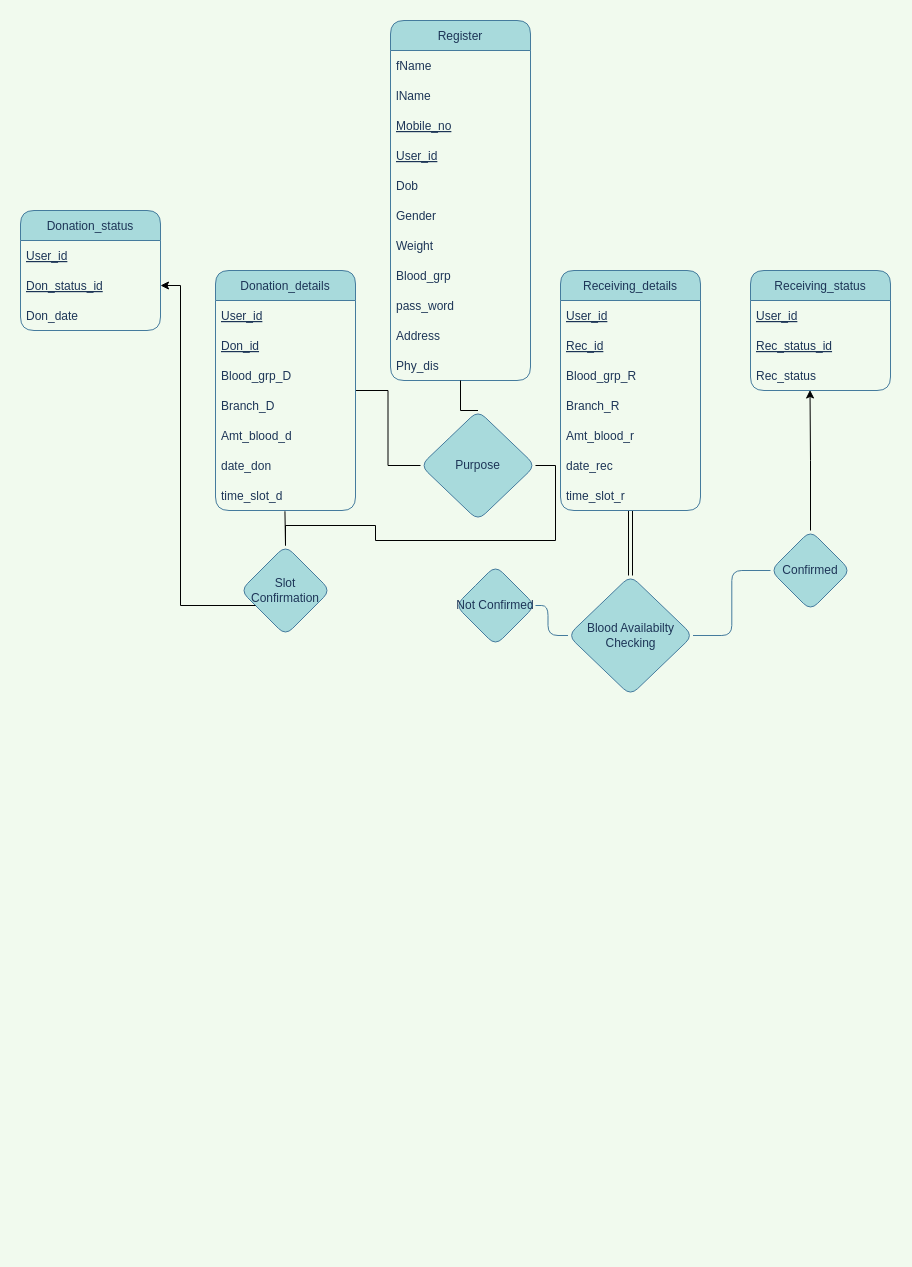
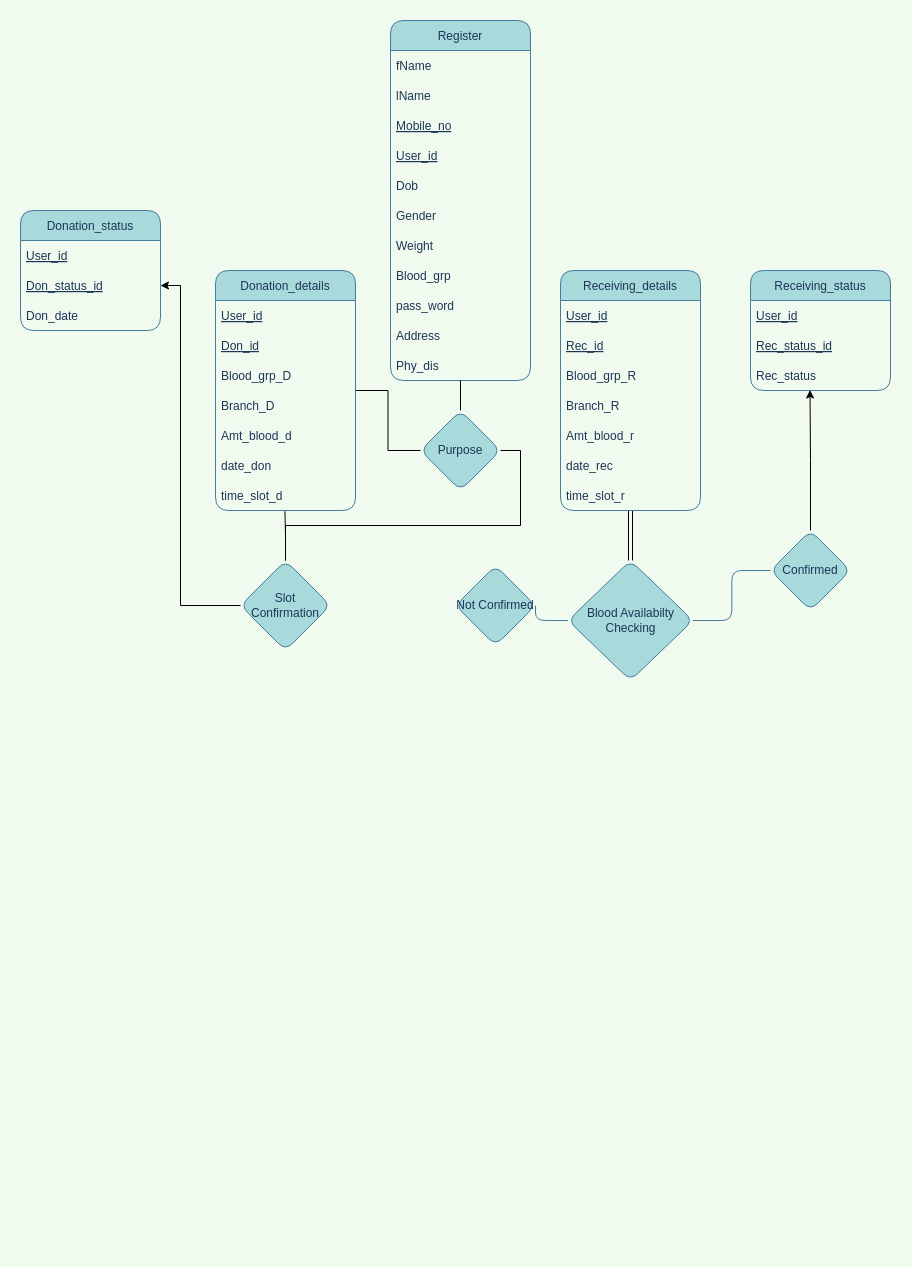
  <mxCell id="0" />
  <mxCell id="1" parent="0" />
  <mxCell id="2" value="Register" style="swimlane;fontStyle=0;childLayout=stackLayout;horizontal=1;startSize=30;horizontalStack=0;resizeParent=1;resizeParentMax=0;resizeLast=0;collapsible=1;marginBottom=0;rounded=1;sketch=0;fillColor=#A8DADC;strokeColor=#457B9D;fontColor=#1D3557;" parent="1" vertex="1"><mxGeometry x="390" y="20" width="140" height="360" as="geometry" /></mxCell>
  <mxCell id="3" value="fName" style="text;strokeColor=none;fillColor=none;align=left;verticalAlign=middle;spacingLeft=4;spacingRight=4;overflow=hidden;points=[[0,0.5],[1,0.5]];portConstraint=eastwest;rotatable=0;rounded=1;sketch=0;fontColor=#1D3557;" parent="2" vertex="1"><mxGeometry y="30" width="140" height="30" as="geometry" /></mxCell>
  <mxCell id="4" value="lName" style="text;strokeColor=none;fillColor=none;align=left;verticalAlign=middle;spacingLeft=4;spacingRight=4;overflow=hidden;points=[[0,0.5],[1,0.5]];portConstraint=eastwest;rotatable=0;rounded=1;sketch=0;fontColor=#1D3557;" parent="2" vertex="1"><mxGeometry y="60" width="140" height="30" as="geometry" /></mxCell>
  <mxCell id="5" value="Mobile_no" style="text;strokeColor=none;fillColor=none;align=left;verticalAlign=middle;spacingLeft=4;spacingRight=4;overflow=hidden;points=[[0,0.5],[1,0.5]];portConstraint=eastwest;rotatable=0;rounded=1;sketch=0;fontStyle=4;fontColor=#1D3557;" parent="2" vertex="1"><mxGeometry y="90" width="140" height="30" as="geometry" /></mxCell>
  <mxCell id="6" value="User_id" style="text;strokeColor=none;fillColor=none;align=left;verticalAlign=middle;spacingLeft=4;spacingRight=4;overflow=hidden;points=[[0,0.5],[1,0.5]];portConstraint=eastwest;rotatable=0;rounded=1;sketch=0;fontStyle=4;fontColor=#1D3557;" parent="2" vertex="1"><mxGeometry y="120" width="140" height="30" as="geometry" /></mxCell>
  <mxCell id="7" value="Dob" style="text;strokeColor=none;fillColor=none;align=left;verticalAlign=middle;spacingLeft=4;spacingRight=4;overflow=hidden;points=[[0,0.5],[1,0.5]];portConstraint=eastwest;rotatable=0;rounded=1;sketch=0;fontColor=#1D3557;" parent="2" vertex="1"><mxGeometry y="150" width="140" height="30" as="geometry" /></mxCell>
  <mxCell id="8" value="Gender" style="text;strokeColor=none;fillColor=none;align=left;verticalAlign=middle;spacingLeft=4;spacingRight=4;overflow=hidden;points=[[0,0.5],[1,0.5]];portConstraint=eastwest;rotatable=0;rounded=1;sketch=0;fontColor=#1D3557;" parent="2" vertex="1"><mxGeometry y="180" width="140" height="30" as="geometry" /></mxCell>
  <mxCell id="9" value="Weight" style="text;strokeColor=none;fillColor=none;align=left;verticalAlign=middle;spacingLeft=4;spacingRight=4;overflow=hidden;points=[[0,0.5],[1,0.5]];portConstraint=eastwest;rotatable=0;rounded=1;sketch=0;fontColor=#1D3557;" parent="2" vertex="1"><mxGeometry y="210" width="140" height="30" as="geometry" /></mxCell>
  <mxCell id="10" value="Blood_grp" style="text;strokeColor=none;fillColor=none;align=left;verticalAlign=middle;spacingLeft=4;spacingRight=4;overflow=hidden;points=[[0,0.5],[1,0.5]];portConstraint=eastwest;rotatable=0;rounded=1;sketch=0;fontColor=#1D3557;" parent="2" vertex="1"><mxGeometry y="240" width="140" height="30" as="geometry" /></mxCell>
  <mxCell id="11" value="pass_word" style="text;strokeColor=none;fillColor=none;align=left;verticalAlign=middle;spacingLeft=4;spacingRight=4;overflow=hidden;points=[[0,0.5],[1,0.5]];portConstraint=eastwest;rotatable=0;rounded=1;sketch=0;fontColor=#1D3557;" parent="2" vertex="1"><mxGeometry y="270" width="140" height="30" as="geometry" /></mxCell>
  <mxCell id="12" value="Address" style="text;strokeColor=none;fillColor=none;align=left;verticalAlign=middle;spacingLeft=4;spacingRight=4;overflow=hidden;points=[[0,0.5],[1,0.5]];portConstraint=eastwest;rotatable=0;rounded=1;sketch=0;fontColor=#1D3557;" parent="2" vertex="1"><mxGeometry y="300" width="140" height="30" as="geometry" /></mxCell>
  <mxCell id="13" value="Phy_dis" style="text;strokeColor=none;fillColor=none;align=left;verticalAlign=middle;spacingLeft=4;spacingRight=4;overflow=hidden;points=[[0,0.5],[1,0.5]];portConstraint=eastwest;rotatable=0;rounded=1;sketch=0;fontColor=#1D3557;" parent="2" vertex="1"><mxGeometry y="330" width="140" height="30" as="geometry" /></mxCell>
  <mxCell id="14" style="edgeStyle=orthogonalEdgeStyle;rounded=0;orthogonalLoop=1;jettySize=auto;html=1;exitX=0.5;exitY=0;exitDx=0;exitDy=0;entryX=0.5;entryY=1;entryDx=0;entryDy=0;entryPerimeter=0;endArrow=none;endFill=0;" parent="1" source="17" target="13" edge="1"><mxGeometry relative="1" as="geometry" /></mxCell>
  <mxCell id="15" style="edgeStyle=orthogonalEdgeStyle;rounded=0;orthogonalLoop=1;jettySize=auto;html=1;exitX=0;exitY=0.5;exitDx=0;exitDy=0;endArrow=none;endFill=0;" parent="1" source="17" target="27" edge="1"><mxGeometry relative="1" as="geometry" /></mxCell>
  <mxCell id="16" style="edgeStyle=orthogonalEdgeStyle;rounded=0;orthogonalLoop=1;jettySize=auto;html=1;exitX=1;exitY=0.5;exitDx=0;exitDy=0;endArrow=none;endFill=0;" parent="1" source="17" target="44" edge="1"><mxGeometry relative="1" as="geometry" /></mxCell>
- <mxCell id="17" value="Purpose" style="rhombus;whiteSpace=wrap;html=1;rounded=1;sketch=0;fillColor=#A8DADC;strokeColor=#457B9D;fontColor=#1D3557;" parent="1" vertex="1"><mxGeometry x="420" y="410" width="115" height="110" as="geometry" /></mxCell>
+ <mxCell id="17" value="Purpose" style="rhombus;whiteSpace=wrap;html=1;rounded=1;sketch=0;fillColor=#A8DADC;strokeColor=#457B9D;fontColor=#1D3557;" parent="1" vertex="1"><mxGeometry x="420" y="410" width="80" height="80" as="geometry" /></mxCell>
  <mxCell id="18" value="" style="edgeStyle=orthogonalEdgeStyle;rounded=1;orthogonalLoop=1;jettySize=auto;html=1;strokeColor=none;labelBackgroundColor=#F1FAEE;fontColor=#1D3557;startArrow=none;" parent="1" source="25" edge="1"><mxGeometry relative="1" as="geometry"><mxPoint x="430" y="1020" as="targetPoint" /></mxGeometry></mxCell>
  <mxCell id="19" style="edgeStyle=orthogonalEdgeStyle;rounded=1;orthogonalLoop=1;jettySize=auto;html=1;exitX=0;exitY=0.5;exitDx=0;exitDy=0;entryX=1;entryY=0.5;entryDx=0;entryDy=0;startArrow=none;startFill=0;endArrow=none;endFill=0;labelBackgroundColor=#F1FAEE;strokeColor=#457B9D;fontColor=#1D3557;" parent="1" source="22" target="25" edge="1"><mxGeometry relative="1" as="geometry" /></mxCell>
  <mxCell id="20" style="edgeStyle=orthogonalEdgeStyle;rounded=1;orthogonalLoop=1;jettySize=auto;html=1;exitX=1;exitY=0.5;exitDx=0;exitDy=0;entryX=0;entryY=0.5;entryDx=0;entryDy=0;startArrow=none;startFill=0;endArrow=none;endFill=0;labelBackgroundColor=#F1FAEE;strokeColor=#457B9D;fontColor=#1D3557;" parent="1" source="22" target="24" edge="1"><mxGeometry relative="1" as="geometry" /></mxCell>
  <mxCell id="21" style="edgeStyle=orthogonalEdgeStyle;rounded=0;orthogonalLoop=1;jettySize=auto;html=1;exitX=0.5;exitY=0;exitDx=0;exitDy=0;entryX=0.5;entryY=1;entryDx=0;entryDy=0;entryPerimeter=0;shape=link;" parent="1" source="22" target="42" edge="1"><mxGeometry relative="1" as="geometry" /></mxCell>
- <mxCell id="22" value="Blood Availabilty Checking" style="rhombus;whiteSpace=wrap;html=1;rounded=1;sketch=0;fillColor=#A8DADC;strokeColor=#457B9D;fontColor=#1D3557;" parent="1" vertex="1"><mxGeometry x="567.5" y="575" width="125" height="120" as="geometry" /></mxCell>
+ <mxCell id="22" value="Blood Availabilty Checking" style="rhombus;whiteSpace=wrap;html=1;rounded=1;sketch=0;fillColor=#A8DADC;strokeColor=#457B9D;fontColor=#1D3557;" parent="1" vertex="1"><mxGeometry x="567.5" y="560" width="125" height="120" as="geometry" /></mxCell>
  <mxCell id="23" style="edgeStyle=orthogonalEdgeStyle;rounded=0;orthogonalLoop=1;jettySize=auto;html=1;exitX=0.5;exitY=0;exitDx=0;exitDy=0;entryX=0.425;entryY=0.983;entryDx=0;entryDy=0;entryPerimeter=0;endArrow=classic;endFill=1;" parent="1" source="24" target="52" edge="1"><mxGeometry relative="1" as="geometry" /></mxCell>
  <mxCell id="24" value="Confirmed" style="rhombus;whiteSpace=wrap;html=1;fillColor=#A8DADC;strokeColor=#457B9D;fontColor=#1D3557;rounded=1;" parent="1" vertex="1"><mxGeometry x="770" y="530" width="80" height="80" as="geometry" /></mxCell>
  <mxCell id="25" value="Not Confirmed" style="rhombus;whiteSpace=wrap;html=1;fillColor=#A8DADC;strokeColor=#457B9D;fontColor=#1D3557;rounded=1;" parent="1" vertex="1"><mxGeometry x="455" y="565" width="80" height="80" as="geometry" /></mxCell>
  <mxCell id="26" value="" style="edgeStyle=orthogonalEdgeStyle;rounded=1;orthogonalLoop=1;jettySize=auto;html=1;strokeColor=none;labelBackgroundColor=#F1FAEE;fontColor=#1D3557;endArrow=none;" parent="1" target="25" edge="1"><mxGeometry relative="1" as="geometry"><mxPoint x="430" y="1020" as="targetPoint" /><mxPoint x="260" y="1245" as="sourcePoint" /></mxGeometry></mxCell>
  <mxCell id="27" value="Donation_details" style="swimlane;fontStyle=0;childLayout=stackLayout;horizontal=1;startSize=30;horizontalStack=0;resizeParent=1;resizeParentMax=0;resizeLast=0;collapsible=1;marginBottom=0;rounded=1;sketch=0;fillColor=#A8DADC;strokeColor=#457B9D;fontColor=#1D3557;" parent="1" vertex="1"><mxGeometry x="215" y="270" width="140" height="240" as="geometry" /></mxCell>
  <mxCell id="28" value="User_id" style="text;strokeColor=none;fillColor=none;align=left;verticalAlign=middle;spacingLeft=4;spacingRight=4;overflow=hidden;points=[[0,0.5],[1,0.5]];portConstraint=eastwest;rotatable=0;rounded=1;sketch=0;fontStyle=4;fontColor=#1D3557;" parent="27" vertex="1"><mxGeometry y="30" width="140" height="30" as="geometry" /></mxCell>
  <mxCell id="29" value="Don_id" style="text;strokeColor=none;fillColor=none;align=left;verticalAlign=middle;spacingLeft=4;spacingRight=4;overflow=hidden;points=[[0,0.5],[1,0.5]];portConstraint=eastwest;rotatable=0;rounded=1;sketch=0;fontStyle=4;fontColor=#1D3557;" parent="27" vertex="1"><mxGeometry y="60" width="140" height="30" as="geometry" /></mxCell>
  <mxCell id="30" value="Blood_grp_D" style="text;strokeColor=none;fillColor=none;align=left;verticalAlign=middle;spacingLeft=4;spacingRight=4;overflow=hidden;points=[[0,0.5],[1,0.5]];portConstraint=eastwest;rotatable=0;rounded=1;sketch=0;fontColor=#1D3557;" parent="27" vertex="1"><mxGeometry y="90" width="140" height="30" as="geometry" /></mxCell>
  <mxCell id="31" value="Branch_D" style="text;strokeColor=none;fillColor=none;align=left;verticalAlign=middle;spacingLeft=4;spacingRight=4;overflow=hidden;points=[[0,0.5],[1,0.5]];portConstraint=eastwest;rotatable=0;rounded=1;sketch=0;fontColor=#1D3557;" parent="27" vertex="1"><mxGeometry y="120" width="140" height="30" as="geometry" /></mxCell>
  <mxCell id="32" value="Amt_blood_d" style="text;strokeColor=none;fillColor=none;align=left;verticalAlign=middle;spacingLeft=4;spacingRight=4;overflow=hidden;points=[[0,0.5],[1,0.5]];portConstraint=eastwest;rotatable=0;rounded=1;sketch=0;fontColor=#1D3557;" parent="27" vertex="1"><mxGeometry y="150" width="140" height="30" as="geometry" /></mxCell>
  <mxCell id="33" value="date_don" style="text;strokeColor=none;fillColor=none;align=left;verticalAlign=middle;spacingLeft=4;spacingRight=4;overflow=hidden;points=[[0,0.5],[1,0.5]];portConstraint=eastwest;rotatable=0;rounded=1;sketch=0;fontColor=#1D3557;" parent="27" vertex="1"><mxGeometry y="180" width="140" height="30" as="geometry" /></mxCell>
  <mxCell id="34" value="time_slot_d" style="text;strokeColor=none;fillColor=none;align=left;verticalAlign=middle;spacingLeft=4;spacingRight=4;overflow=hidden;points=[[0,0.5],[1,0.5]];portConstraint=eastwest;rotatable=0;rounded=1;sketch=0;fontColor=#1D3557;" parent="27" vertex="1"><mxGeometry y="210" width="140" height="30" as="geometry" /></mxCell>
  <mxCell id="35" value="Receiving_details" style="swimlane;fontStyle=0;childLayout=stackLayout;horizontal=1;startSize=30;horizontalStack=0;resizeParent=1;resizeParentMax=0;resizeLast=0;collapsible=1;marginBottom=0;rounded=1;sketch=0;fillColor=#A8DADC;strokeColor=#457B9D;fontColor=#1D3557;" parent="1" vertex="1"><mxGeometry x="560" y="270" width="140" height="240" as="geometry" /></mxCell>
  <mxCell id="36" value="User_id" style="text;strokeColor=none;fillColor=none;align=left;verticalAlign=middle;spacingLeft=4;spacingRight=4;overflow=hidden;points=[[0,0.5],[1,0.5]];portConstraint=eastwest;rotatable=0;rounded=1;sketch=0;fontStyle=4;fontColor=#1D3557;" parent="35" vertex="1"><mxGeometry y="30" width="140" height="30" as="geometry" /></mxCell>
  <mxCell id="37" value="Rec_id" style="text;strokeColor=none;fillColor=none;align=left;verticalAlign=middle;spacingLeft=4;spacingRight=4;overflow=hidden;points=[[0,0.5],[1,0.5]];portConstraint=eastwest;rotatable=0;rounded=1;sketch=0;fontStyle=4;fontColor=#1D3557;" parent="35" vertex="1"><mxGeometry y="60" width="140" height="30" as="geometry" /></mxCell>
  <mxCell id="38" value="Blood_grp_R" style="text;strokeColor=none;fillColor=none;align=left;verticalAlign=middle;spacingLeft=4;spacingRight=4;overflow=hidden;points=[[0,0.5],[1,0.5]];portConstraint=eastwest;rotatable=0;rounded=1;sketch=0;fontColor=#1D3557;" parent="35" vertex="1"><mxGeometry y="90" width="140" height="30" as="geometry" /></mxCell>
  <mxCell id="39" value="Branch_R" style="text;strokeColor=none;fillColor=none;align=left;verticalAlign=middle;spacingLeft=4;spacingRight=4;overflow=hidden;points=[[0,0.5],[1,0.5]];portConstraint=eastwest;rotatable=0;rounded=1;sketch=0;fontColor=#1D3557;" parent="35" vertex="1"><mxGeometry y="120" width="140" height="30" as="geometry" /></mxCell>
  <mxCell id="40" value="Amt_blood_r" style="text;strokeColor=none;fillColor=none;align=left;verticalAlign=middle;spacingLeft=4;spacingRight=4;overflow=hidden;points=[[0,0.5],[1,0.5]];portConstraint=eastwest;rotatable=0;rounded=1;sketch=0;fontColor=#1D3557;" parent="35" vertex="1"><mxGeometry y="150" width="140" height="30" as="geometry" /></mxCell>
  <mxCell id="41" value="date_rec" style="text;strokeColor=none;fillColor=none;align=left;verticalAlign=middle;spacingLeft=4;spacingRight=4;overflow=hidden;points=[[0,0.5],[1,0.5]];portConstraint=eastwest;rotatable=0;rounded=1;sketch=0;fontColor=#1D3557;" parent="35" vertex="1"><mxGeometry y="180" width="140" height="30" as="geometry" /></mxCell>
  <mxCell id="42" value="time_slot_r" style="text;strokeColor=none;fillColor=none;align=left;verticalAlign=middle;spacingLeft=4;spacingRight=4;overflow=hidden;points=[[0,0.5],[1,0.5]];portConstraint=eastwest;rotatable=0;rounded=1;sketch=0;fontColor=#1D3557;" parent="35" vertex="1"><mxGeometry y="210" width="140" height="30" as="geometry" /></mxCell>
  <mxCell id="43" style="edgeStyle=orthogonalEdgeStyle;rounded=0;orthogonalLoop=1;jettySize=auto;html=1;exitX=0.5;exitY=0;exitDx=0;exitDy=0;entryX=0.496;entryY=1.025;entryDx=0;entryDy=0;entryPerimeter=0;endArrow=none;endFill=0;" parent="1" source="44" target="34" edge="1"><mxGeometry relative="1" as="geometry" /></mxCell>
- <mxCell id="44" value="Slot Confirmation" style="rhombus;whiteSpace=wrap;html=1;rounded=1;sketch=0;fillColor=#A8DADC;strokeColor=#457B9D;fontColor=#1D3557;" parent="1" vertex="1"><mxGeometry x="240" y="545" width="90" height="90" as="geometry" /></mxCell>
+ <mxCell id="44" value="Slot Confirmation" style="rhombus;whiteSpace=wrap;html=1;rounded=1;sketch=0;fillColor=#A8DADC;strokeColor=#457B9D;fontColor=#1D3557;" parent="1" vertex="1"><mxGeometry x="240" y="560" width="90" height="90" as="geometry" /></mxCell>
  <mxCell id="45" value="Donation_status" style="swimlane;fontStyle=0;childLayout=stackLayout;horizontal=1;startSize=30;horizontalStack=0;resizeParent=1;resizeParentMax=0;resizeLast=0;collapsible=1;marginBottom=0;rounded=1;sketch=0;fillColor=#A8DADC;strokeColor=#457B9D;fontColor=#1D3557;" parent="1" vertex="1"><mxGeometry x="20" y="210" width="140" height="120" as="geometry" /></mxCell>
  <mxCell id="46" value="User_id" style="text;strokeColor=none;fillColor=none;align=left;verticalAlign=middle;spacingLeft=4;spacingRight=4;overflow=hidden;points=[[0,0.5],[1,0.5]];portConstraint=eastwest;rotatable=0;rounded=1;sketch=0;fontStyle=4;fontColor=#1D3557;" parent="45" vertex="1"><mxGeometry y="30" width="140" height="30" as="geometry" /></mxCell>
  <mxCell id="47" value="Don_status_id" style="text;strokeColor=none;fillColor=none;align=left;verticalAlign=middle;spacingLeft=4;spacingRight=4;overflow=hidden;points=[[0,0.5],[1,0.5]];portConstraint=eastwest;rotatable=0;rounded=1;sketch=0;fontStyle=4;fontColor=#1D3557;" parent="45" vertex="1"><mxGeometry y="60" width="140" height="30" as="geometry" /></mxCell>
  <mxCell id="48" value="Don_date" style="text;strokeColor=none;fillColor=none;align=left;verticalAlign=middle;spacingLeft=4;spacingRight=4;overflow=hidden;points=[[0,0.5],[1,0.5]];portConstraint=eastwest;rotatable=0;rounded=1;sketch=0;fontStyle=0;fontColor=#1D3557;" parent="45" vertex="1"><mxGeometry y="90" width="140" height="30" as="geometry" /></mxCell>
  <mxCell id="49" value="Receiving_status" style="swimlane;fontStyle=0;childLayout=stackLayout;horizontal=1;startSize=30;horizontalStack=0;resizeParent=1;resizeParentMax=0;resizeLast=0;collapsible=1;marginBottom=0;rounded=1;sketch=0;fillColor=#A8DADC;strokeColor=#457B9D;fontColor=#1D3557;" parent="1" vertex="1"><mxGeometry x="750" y="270" width="140" height="120" as="geometry" /></mxCell>
  <mxCell id="50" value="User_id" style="text;strokeColor=none;fillColor=none;align=left;verticalAlign=middle;spacingLeft=4;spacingRight=4;overflow=hidden;points=[[0,0.5],[1,0.5]];portConstraint=eastwest;rotatable=0;rounded=1;sketch=0;fontStyle=4;fontColor=#1D3557;" parent="49" vertex="1"><mxGeometry y="30" width="140" height="30" as="geometry" /></mxCell>
  <mxCell id="51" value="Rec_status_id" style="text;strokeColor=none;fillColor=none;align=left;verticalAlign=middle;spacingLeft=4;spacingRight=4;overflow=hidden;points=[[0,0.5],[1,0.5]];portConstraint=eastwest;rotatable=0;rounded=1;sketch=0;fontStyle=4;fontColor=#1D3557;" parent="49" vertex="1"><mxGeometry y="60" width="140" height="30" as="geometry" /></mxCell>
  <mxCell id="52" value="Rec_status" style="text;strokeColor=none;fillColor=none;align=left;verticalAlign=middle;spacingLeft=4;spacingRight=4;overflow=hidden;points=[[0,0.5],[1,0.5]];portConstraint=eastwest;rotatable=0;rounded=1;sketch=0;fontStyle=0;fontColor=#1D3557;" parent="49" vertex="1"><mxGeometry y="90" width="140" height="30" as="geometry" /></mxCell>
  <mxCell id="53" style="edgeStyle=orthogonalEdgeStyle;rounded=0;orthogonalLoop=1;jettySize=auto;html=1;exitX=1;exitY=0.5;exitDx=0;exitDy=0;endArrow=none;endFill=0;startArrow=classic;startFill=1;" parent="1" source="47" target="44" edge="1"><mxGeometry relative="1" as="geometry"><Array as="points"><mxPoint x="180" y="285" /><mxPoint x="180" y="605" /></Array></mxGeometry></mxCell>
